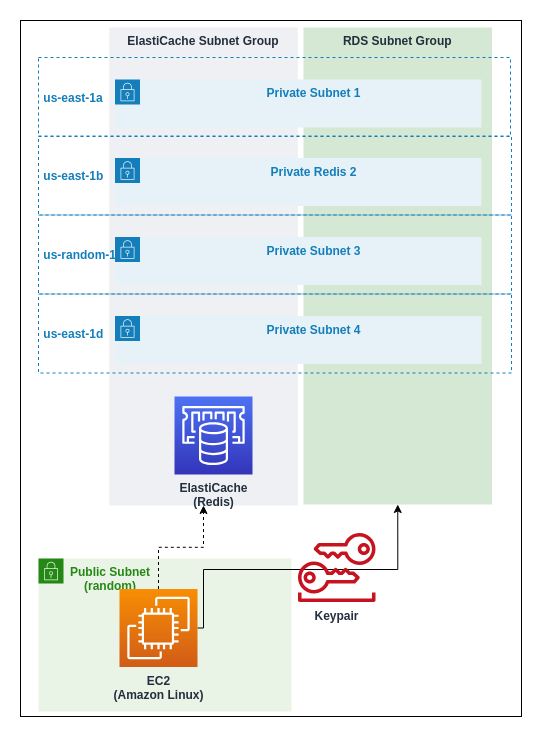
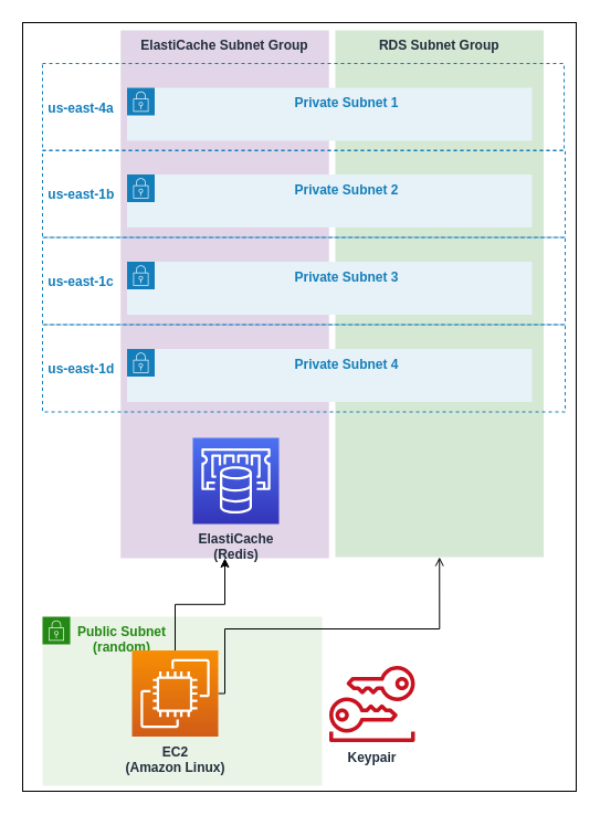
  <mxCell id="0" />
  <mxCell id="1" parent="0" />
  <mxCell id="2" value="" style="rounded=0;whiteSpace=wrap;html=1;align=center;verticalAlign=middle;" vertex="1" parent="1"><mxGeometry x="20" y="20" width="501" height="696" as="geometry" /></mxCell>
  <mxCell id="3" value="&lt;div style=&quot;text-align: center&quot;&gt;&lt;b&gt;Public Subnet&lt;/b&gt;&lt;/div&gt;&lt;b&gt;&lt;div style=&quot;text-align: center&quot;&gt;&lt;b&gt;(random)&lt;/b&gt;&lt;/div&gt;&lt;/b&gt;" style="points=[[0,0],[0.25,0],[0.5,0],[0.75,0],[1,0],[1,0.25],[1,0.5],[1,0.75],[1,1],[0.75,1],[0.5,1],[0.25,1],[0,1],[0,0.75],[0,0.5],[0,0.25]];outlineConnect=0;gradientColor=none;html=1;whiteSpace=wrap;fontSize=12;fontStyle=0;shape=mxgraph.aws4.group;grIcon=mxgraph.aws4.group_security_group;grStroke=0;strokeColor=#248814;fillColor=#E9F3E6;verticalAlign=top;align=left;spacingLeft=30;fontColor=#248814;dashed=0;" vertex="1" parent="1"><mxGeometry x="38" y="558" width="253" height="153" as="geometry" /></mxCell>
  <mxCell id="4" value="RDS Subnet Group" style="fillColor=#d5e8d4;strokeColor=none;dashed=0;verticalAlign=top;fontStyle=1;fontColor=#232F3D;" vertex="1" parent="1"><mxGeometry x="303" y="27" width="188.5" height="477" as="geometry" /></mxCell>
- <mxCell id="5" value="ElastiCache Subnet Group" style="fillColor=#EFF0F3;strokeColor=none;dashed=0;verticalAlign=top;fontStyle=1;fontColor=#232F3D;" vertex="1" parent="1"><mxGeometry x="108.75" y="27" width="188.5" height="478" as="geometry" /></mxCell>
- <mxCell id="6" value=" us-east-1a" style="fillColor=none;strokeColor=#147EBA;dashed=1;verticalAlign=middle;fontStyle=1;fontColor=#147EBA;align=left;" vertex="1" parent="1"><mxGeometry x="38" y="57" width="472" height="79" as="geometry" /></mxCell>
+ <mxCell id="5" value="ElastiCache Subnet Group" style="fillColor=#e1d5e7;strokeColor=none;dashed=0;verticalAlign=top;fontStyle=1;fontColor=#232F3D;" vertex="1" parent="1"><mxGeometry x="108.75" y="27" width="188.5" height="478" as="geometry" /></mxCell>
+ <mxCell id="6" value=" us-east-4a" style="fillColor=none;strokeColor=#147EBA;dashed=1;verticalAlign=middle;fontStyle=1;fontColor=#147EBA;align=left;" vertex="1" parent="1"><mxGeometry x="38" y="57" width="472" height="79" as="geometry" /></mxCell>
  <mxCell id="7" value="&lt;span&gt;ElastiCache&lt;br&gt;(Redis)&lt;/span&gt;" style="points=[[0,0,0],[0.25,0,0],[0.5,0,0],[0.75,0,0],[1,0,0],[0,1,0],[0.25,1,0],[0.5,1,0],[0.75,1,0],[1,1,0],[0,0.25,0],[0,0.5,0],[0,0.75,0],[1,0.25,0],[1,0.5,0],[1,0.75,0]];outlineConnect=0;fontColor=#232F3E;gradientColor=#4D72F3;gradientDirection=north;fillColor=#3334B9;strokeColor=#ffffff;dashed=0;verticalLabelPosition=bottom;verticalAlign=top;align=center;html=1;fontSize=12;fontStyle=1;aspect=fixed;shape=mxgraph.aws4.resourceIcon;resIcon=mxgraph.aws4.elasticache;" vertex="1" parent="1"><mxGeometry x="174" y="396" width="78" height="78" as="geometry" /></mxCell>
- <mxCell id="8" style="edgeStyle=orthogonalEdgeStyle;rounded=0;orthogonalLoop=1;jettySize=auto;html=1;entryX=0.5;entryY=1;entryDx=0;entryDy=0;dashed=1;" edge="1" parent="1" source="10" target="5"><mxGeometry relative="1" as="geometry" /></mxCell>
- <mxCell id="9" style="edgeStyle=orthogonalEdgeStyle;rounded=0;orthogonalLoop=1;jettySize=auto;html=1;entryX=0.5;entryY=1;entryDx=0;entryDy=0;" edge="1" parent="1" source="10" target="4"><mxGeometry relative="1" as="geometry"><Array as="points"><mxPoint x="203" y="569" /><mxPoint x="397" y="569" /></Array></mxGeometry></mxCell>
+ <mxCell id="8" style="edgeStyle=orthogonalEdgeStyle;rounded=0;orthogonalLoop=1;jettySize=auto;html=1;entryX=0.5;entryY=1;entryDx=0;entryDy=0;" edge="1" parent="1" source="10" target="5"><mxGeometry relative="1" as="geometry" /></mxCell>
+ <mxCell id="9" style="edgeStyle=orthogonalEdgeStyle;rounded=0;orthogonalLoop=1;jettySize=auto;html=1;entryX=0.5;entryY=1;entryDx=0;entryDy=0;endArrow=open;" edge="1" parent="1" source="10" target="4"><mxGeometry relative="1" as="geometry"><Array as="points"><mxPoint x="203" y="569" /><mxPoint x="397" y="569" /></Array></mxGeometry></mxCell>
  <mxCell id="10" value="EC2&lt;br&gt;(Amazon Linux)" style="points=[[0,0,0],[0.25,0,0],[0.5,0,0],[0.75,0,0],[1,0,0],[0,1,0],[0.25,1,0],[0.5,1,0],[0.75,1,0],[1,1,0],[0,0.25,0],[0,0.5,0],[0,0.75,0],[1,0.25,0],[1,0.5,0],[1,0.75,0]];outlineConnect=0;fontColor=#232F3E;gradientColor=#F78E04;gradientDirection=north;fillColor=#D05C17;strokeColor=#ffffff;dashed=0;verticalLabelPosition=bottom;verticalAlign=top;align=center;html=1;fontSize=12;fontStyle=1;aspect=fixed;shape=mxgraph.aws4.resourceIcon;resIcon=mxgraph.aws4.ec2;" vertex="1" parent="1"><mxGeometry x="119" y="588.5" width="78" height="78" as="geometry" /></mxCell>
- <mxCell id="11" value="&lt;b&gt;Keypair&lt;/b&gt;" style="outlineConnect=0;fontColor=#232F3E;gradientColor=none;fillColor=#C7131F;strokeColor=none;dashed=0;verticalLabelPosition=bottom;verticalAlign=top;align=center;html=1;fontSize=12;fontStyle=0;aspect=fixed;pointerEvents=1;shape=mxgraph.aws4.long_term_security_credential;" vertex="1" parent="1"><mxGeometry x="297.25" y="532.5" width="78" height="69" as="geometry" /></mxCell>
+ <mxCell id="11" value="&lt;b&gt;Keypair&lt;/b&gt;" style="outlineConnect=0;fontColor=#232F3E;gradientColor=none;fillColor=#C7131F;strokeColor=none;dashed=0;verticalLabelPosition=bottom;verticalAlign=top;align=center;html=1;fontSize=12;fontStyle=0;aspect=fixed;pointerEvents=1;shape=mxgraph.aws4.long_term_security_credential;" vertex="1" parent="1"><mxGeometry x="297.25" y="602.5" width="78" height="69" as="geometry" /></mxCell>
  <mxCell id="12" value="Private Subnet 1" style="points=[[0,0],[0.25,0],[0.5,0],[0.75,0],[1,0],[1,0.25],[1,0.5],[1,0.75],[1,1],[0.75,1],[0.5,1],[0.25,1],[0,1],[0,0.75],[0,0.5],[0,0.25]];outlineConnect=0;gradientColor=none;html=1;whiteSpace=wrap;fontSize=12;fontStyle=1;shape=mxgraph.aws4.group;grIcon=mxgraph.aws4.group_security_group;grStroke=0;strokeColor=#147EBA;fillColor=#E6F2F8;verticalAlign=top;align=center;spacingLeft=30;fontColor=#147EBA;dashed=0;" vertex="1" parent="1"><mxGeometry x="114.5" y="79" width="366.5" height="48" as="geometry" /></mxCell>
  <mxCell id="13" value=" us-east-1b" style="fillColor=none;strokeColor=#147EBA;dashed=1;verticalAlign=middle;fontStyle=1;fontColor=#147EBA;align=left;" vertex="1" parent="1"><mxGeometry x="38" y="135.5" width="473" height="79" as="geometry" /></mxCell>
- <mxCell id="14" value="Private Redis 2" style="points=[[0,0],[0.25,0],[0.5,0],[0.75,0],[1,0],[1,0.25],[1,0.5],[1,0.75],[1,1],[0.75,1],[0.5,1],[0.25,1],[0,1],[0,0.75],[0,0.5],[0,0.25]];outlineConnect=0;gradientColor=none;html=1;whiteSpace=wrap;fontSize=12;fontStyle=1;shape=mxgraph.aws4.group;grIcon=mxgraph.aws4.group_security_group;grStroke=0;strokeColor=#147EBA;fillColor=#E6F2F8;verticalAlign=top;align=center;spacingLeft=30;fontColor=#147EBA;dashed=0;" vertex="1" parent="1"><mxGeometry x="114.5" y="157.5" width="366.5" height="48" as="geometry" /></mxCell>
- <mxCell id="15" value=" us-random-1c" style="fillColor=none;strokeColor=#147EBA;dashed=1;verticalAlign=middle;fontStyle=1;fontColor=#147EBA;align=left;" vertex="1" parent="1"><mxGeometry x="38" y="214.5" width="473" height="79" as="geometry" /></mxCell>
+ <mxCell id="14" value="Private Subnet 2" style="points=[[0,0],[0.25,0],[0.5,0],[0.75,0],[1,0],[1,0.25],[1,0.5],[1,0.75],[1,1],[0.75,1],[0.5,1],[0.25,1],[0,1],[0,0.75],[0,0.5],[0,0.25]];outlineConnect=0;gradientColor=none;html=1;whiteSpace=wrap;fontSize=12;fontStyle=1;shape=mxgraph.aws4.group;grIcon=mxgraph.aws4.group_security_group;grStroke=0;strokeColor=#147EBA;fillColor=#E6F2F8;verticalAlign=top;align=center;spacingLeft=30;fontColor=#147EBA;dashed=0;" vertex="1" parent="1"><mxGeometry x="114.5" y="157.5" width="366.5" height="48" as="geometry" /></mxCell>
+ <mxCell id="15" value=" us-east-1c" style="fillColor=none;strokeColor=#147EBA;dashed=1;verticalAlign=middle;fontStyle=1;fontColor=#147EBA;align=left;" vertex="1" parent="1"><mxGeometry x="38" y="214.5" width="473" height="79" as="geometry" /></mxCell>
  <mxCell id="16" value="Private Subnet 3" style="points=[[0,0],[0.25,0],[0.5,0],[0.75,0],[1,0],[1,0.25],[1,0.5],[1,0.75],[1,1],[0.75,1],[0.5,1],[0.25,1],[0,1],[0,0.75],[0,0.5],[0,0.25]];outlineConnect=0;gradientColor=none;html=1;whiteSpace=wrap;fontSize=12;fontStyle=1;shape=mxgraph.aws4.group;grIcon=mxgraph.aws4.group_security_group;grStroke=0;strokeColor=#147EBA;fillColor=#E6F2F8;verticalAlign=top;align=center;spacingLeft=30;fontColor=#147EBA;dashed=0;" vertex="1" parent="1"><mxGeometry x="114.5" y="236.5" width="366.5" height="48" as="geometry" /></mxCell>
  <mxCell id="17" value=" us-east-1d" style="fillColor=none;strokeColor=#147EBA;dashed=1;verticalAlign=middle;fontStyle=1;fontColor=#147EBA;align=left;" vertex="1" parent="1"><mxGeometry x="38" y="293.5" width="473" height="79" as="geometry" /></mxCell>
  <mxCell id="18" value="Private Subnet 4" style="points=[[0,0],[0.25,0],[0.5,0],[0.75,0],[1,0],[1,0.25],[1,0.5],[1,0.75],[1,1],[0.75,1],[0.5,1],[0.25,1],[0,1],[0,0.75],[0,0.5],[0,0.25]];outlineConnect=0;gradientColor=none;html=1;whiteSpace=wrap;fontSize=12;fontStyle=1;shape=mxgraph.aws4.group;grIcon=mxgraph.aws4.group_security_group;grStroke=0;strokeColor=#147EBA;fillColor=#E6F2F8;verticalAlign=top;align=center;spacingLeft=30;fontColor=#147EBA;dashed=0;" vertex="1" parent="1"><mxGeometry x="114.5" y="315.5" width="366.5" height="48" as="geometry" /></mxCell>
